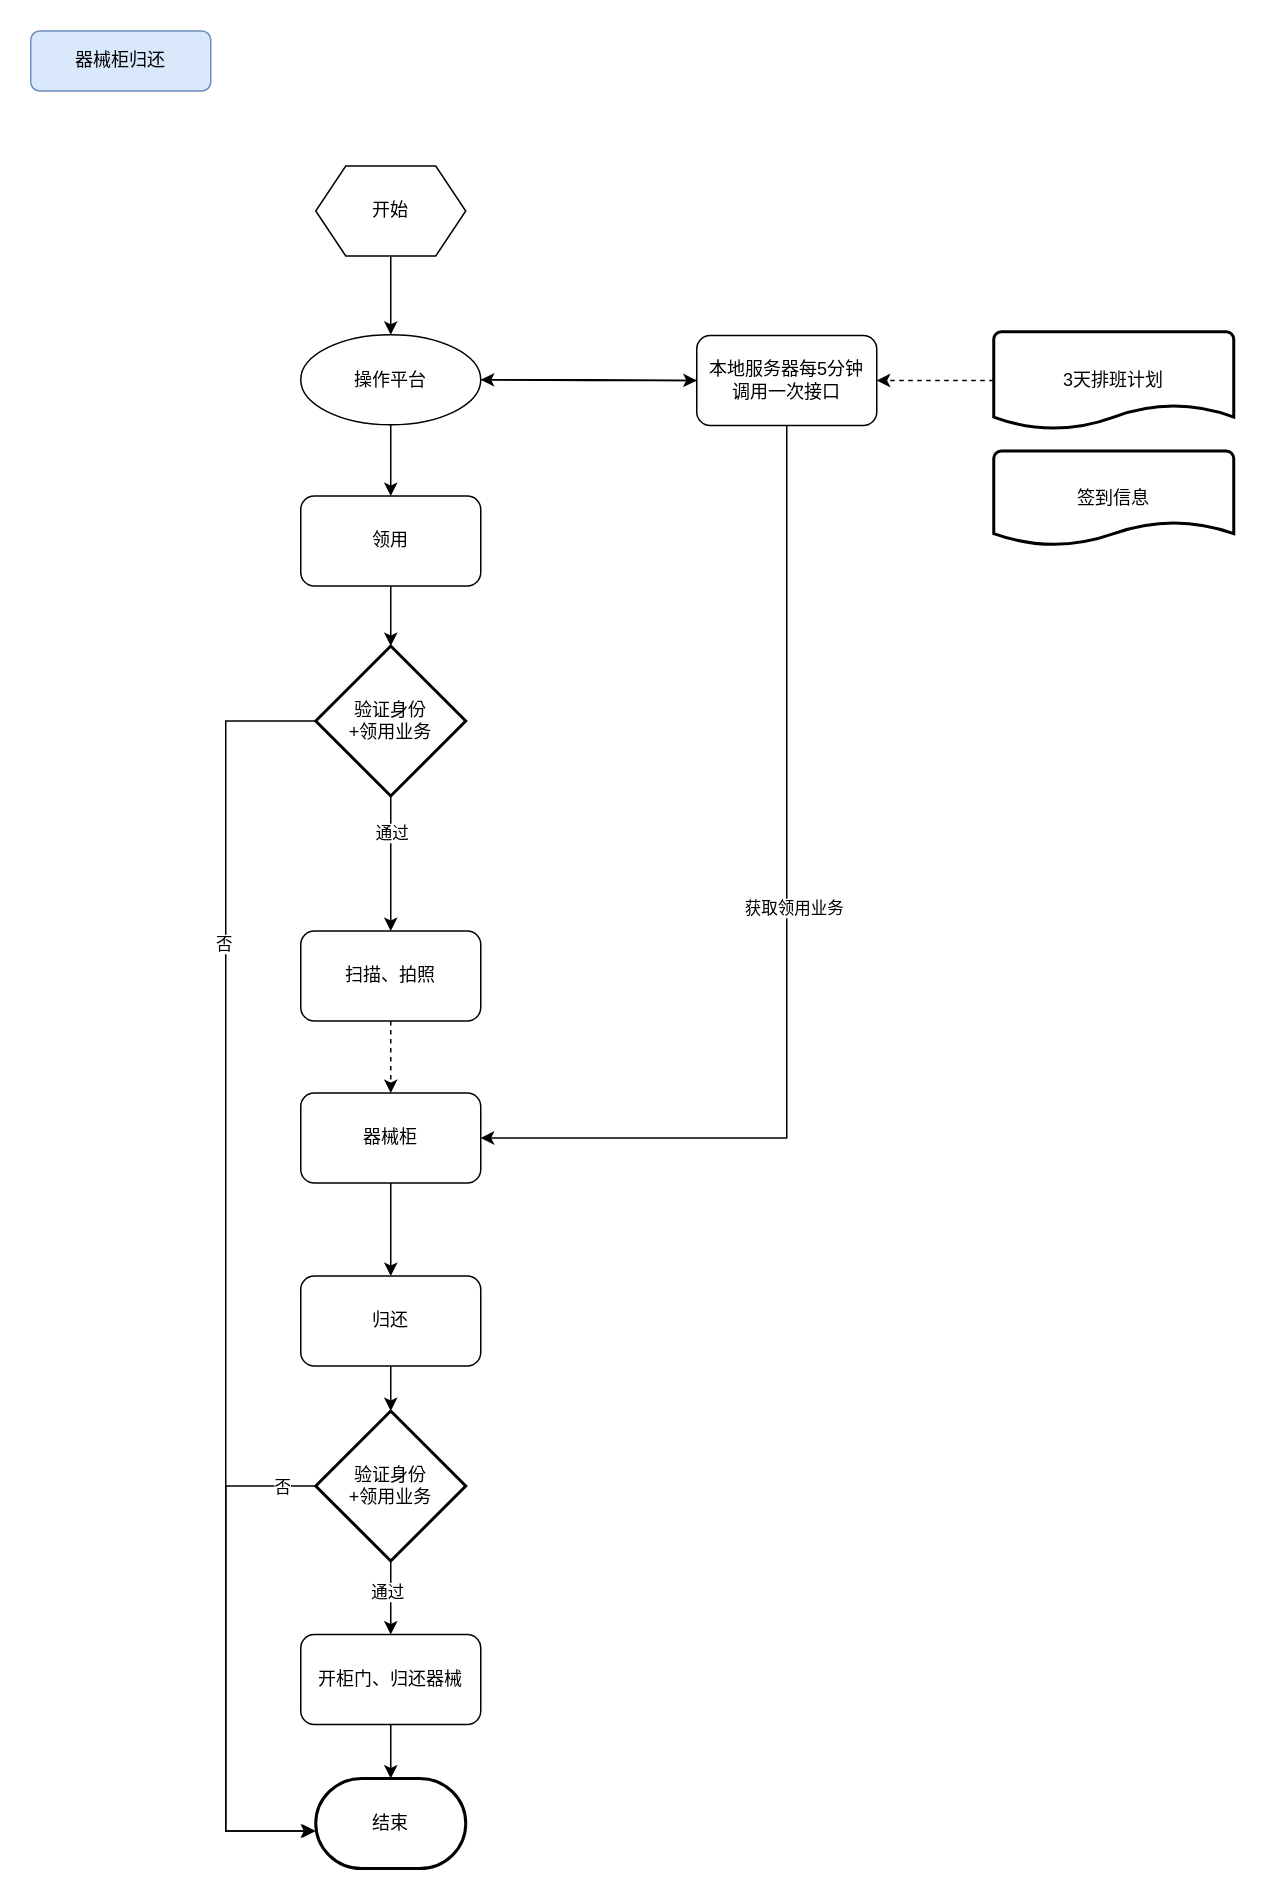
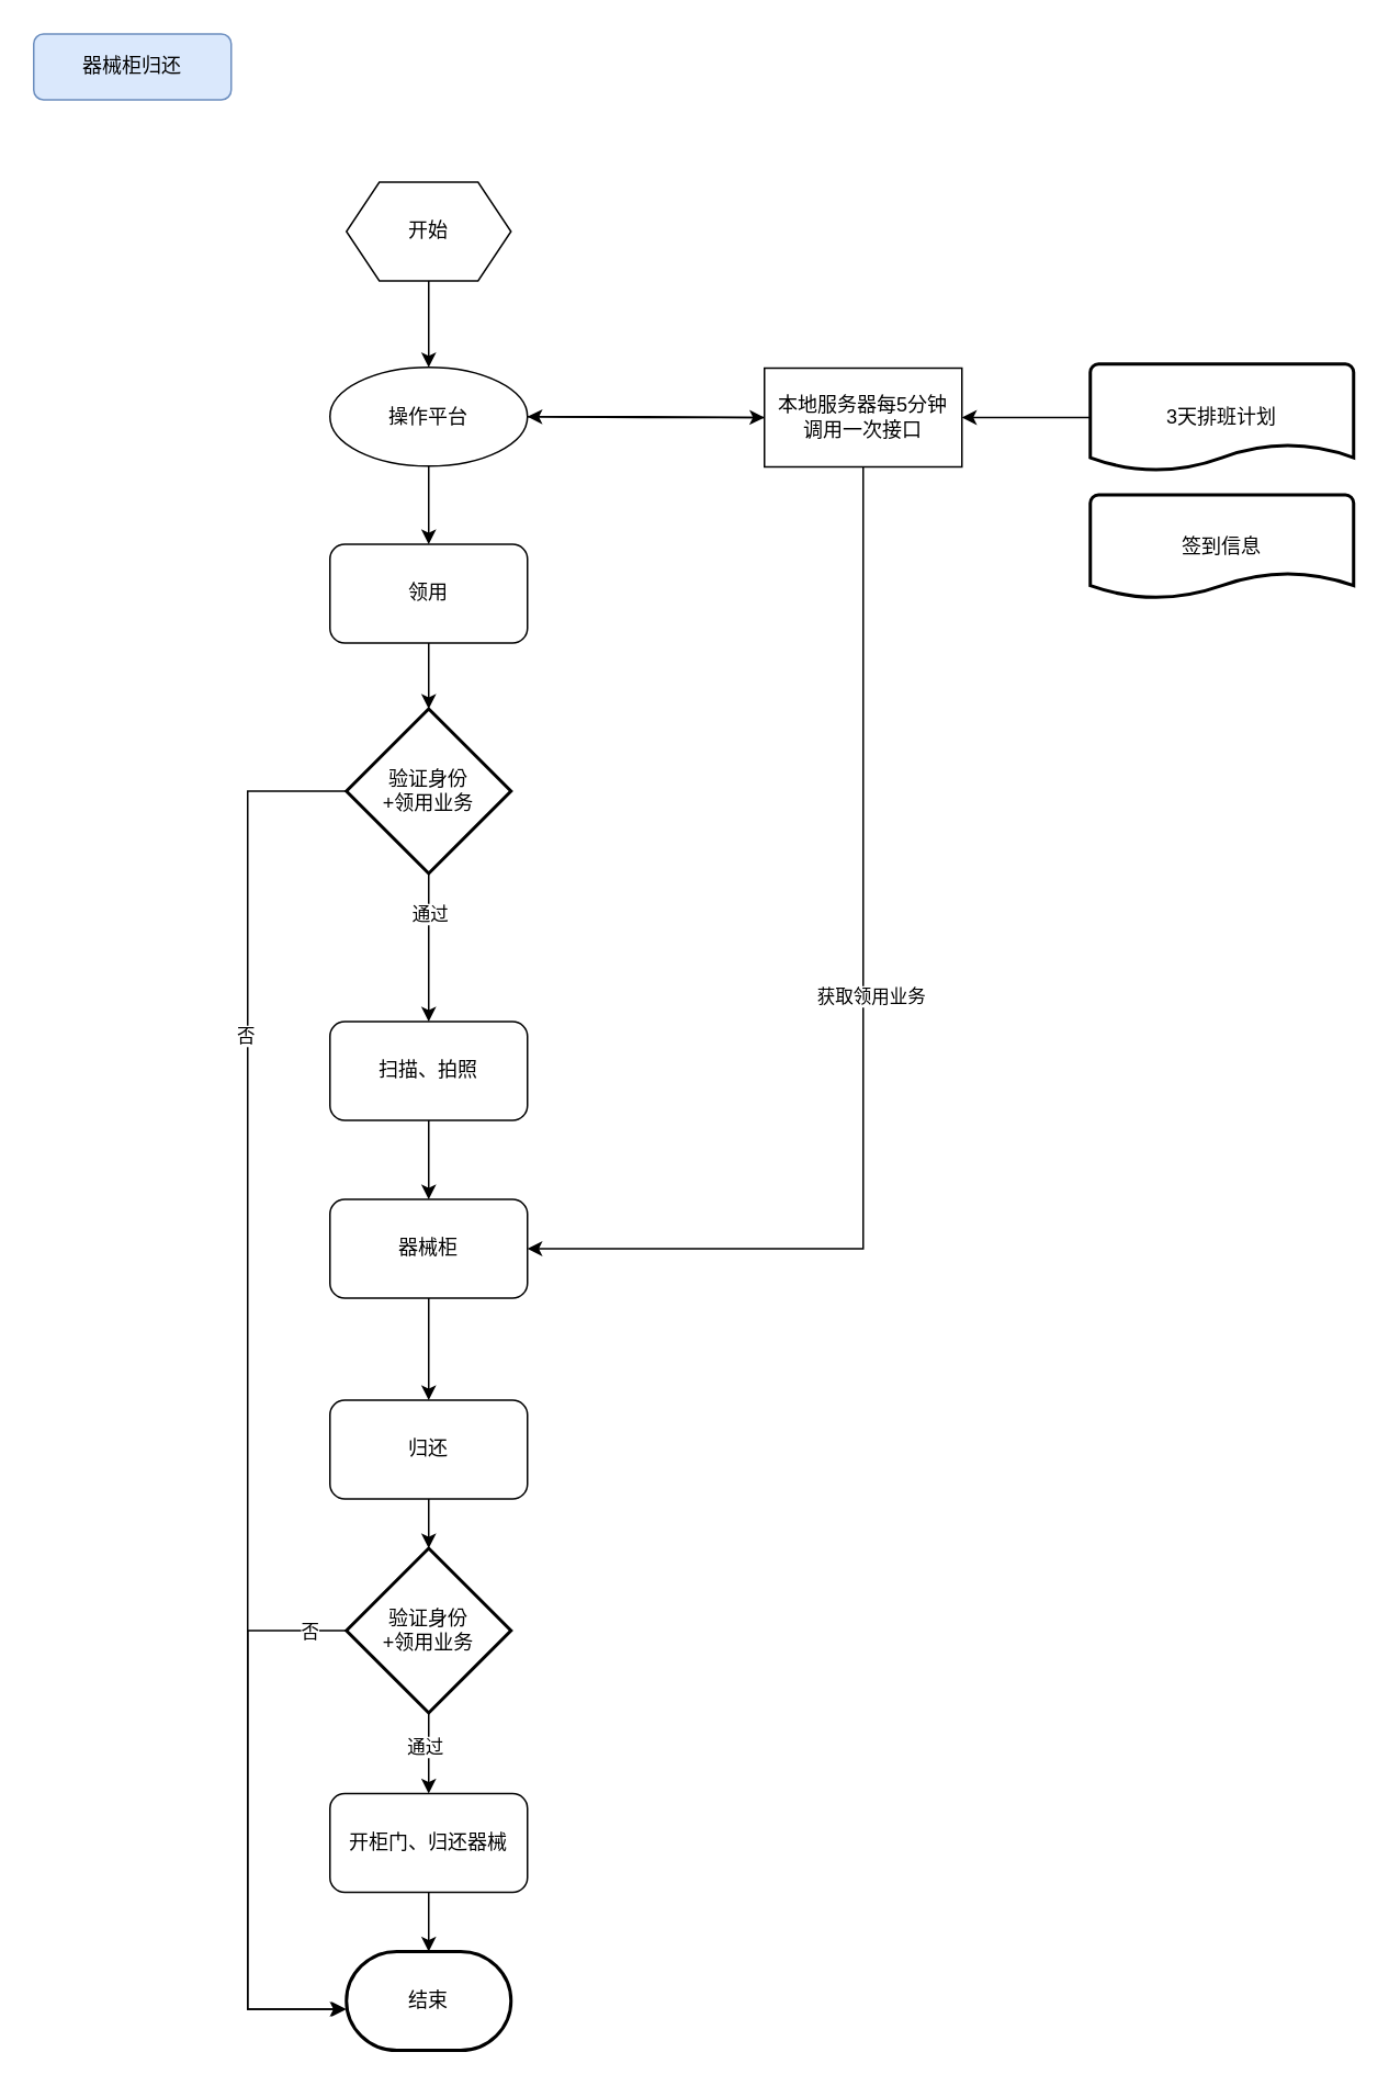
  <mxCell id="0" />
  <mxCell id="1" parent="0" />
  <mxCell id="2" value="器械柜归还" style="rounded=1;whiteSpace=wrap;html=1;fontSize=12;glass=0;strokeWidth=1;shadow=0;fillColor=#dae8fc;strokeColor=#6c8ebf;" vertex="1" parent="1"><mxGeometry y="20" width="120" height="40" as="geometry" x="20" /></mxCell>
  <mxCell id="3" value="" style="edgeStyle=orthogonalEdgeStyle;rounded=0;orthogonalLoop=1;jettySize=auto;html=1;" edge="1" parent="1" source="4" target="7"><mxGeometry relative="1" as="geometry" /></mxCell>
  <mxCell id="4" value="开始" style="shape=hexagon;perimeter=hexagonPerimeter2;whiteSpace=wrap;html=1;fixedSize=1;" vertex="1" parent="1"><mxGeometry x="210" y="110" width="100" height="60" as="geometry" /></mxCell>
  <mxCell id="5" style="edgeStyle=orthogonalEdgeStyle;rounded=0;orthogonalLoop=1;jettySize=auto;html=1;entryX=0;entryY=0.5;entryDx=0;entryDy=0;" edge="1" parent="1" source="7" target="11"><mxGeometry relative="1" as="geometry" /></mxCell>
  <mxCell id="6" style="edgeStyle=orthogonalEdgeStyle;rounded=0;orthogonalLoop=1;jettySize=auto;html=1;entryX=0.5;entryY=0;entryDx=0;entryDy=0;" edge="1" parent="1" source="7" target="20"><mxGeometry relative="1" as="geometry" /></mxCell>
  <mxCell id="7" value="操作平台" style="ellipse;whiteSpace=wrap;html=1;" vertex="1" parent="1"><mxGeometry x="200" y="222.5" width="120" height="60" as="geometry" /></mxCell>
  <mxCell id="8" style="edgeStyle=orthogonalEdgeStyle;rounded=0;orthogonalLoop=1;jettySize=auto;html=1;entryX=1;entryY=0.5;entryDx=0;entryDy=0;" edge="1" parent="1" source="11" target="7"><mxGeometry relative="1" as="geometry" /></mxCell>
  <mxCell id="9" style="edgeStyle=orthogonalEdgeStyle;rounded=0;orthogonalLoop=1;jettySize=auto;html=1;entryX=1;entryY=0.5;entryDx=0;entryDy=0;" edge="1" parent="1" source="11" target="26"><mxGeometry relative="1" as="geometry"><Array as="points"><mxPoint x="524" y="758" /></Array></mxGeometry></mxCell>
  <mxCell id="10" value="获取领用业务" style="edgeLabel;html=1;align=center;verticalAlign=middle;resizable=0;points=[];" vertex="1" connectable="0" parent="9"><mxGeometry x="-0.054" y="4" relative="1" as="geometry"><mxPoint as="offset" /></mxGeometry></mxCell>
- <mxCell id="11" value="本地服务器每5分钟&lt;br&gt;调用一次接口" style="rounded=1;whiteSpace=wrap;html=1;" vertex="1" parent="1"><mxGeometry x="464" y="223" width="120" height="60" as="geometry" /></mxCell>
- <mxCell id="12" style="edgeStyle=orthogonalEdgeStyle;rounded=0;orthogonalLoop=1;jettySize=auto;html=1;entryX=1;entryY=0.5;entryDx=0;entryDy=0;dashed=1;" edge="1" parent="1" source="13" target="11"><mxGeometry relative="1" as="geometry" /></mxCell>
+ <mxCell id="11" value="本地服务器每5分钟&lt;br&gt;调用一次接口" style="whiteSpace=wrap;html=1;rounded=0;" vertex="1" parent="1"><mxGeometry x="464" y="223" width="120" height="60" as="geometry" /></mxCell>
+ <mxCell id="12" style="edgeStyle=orthogonalEdgeStyle;rounded=0;orthogonalLoop=1;jettySize=auto;html=1;entryX=1;entryY=0.5;entryDx=0;entryDy=0;" edge="1" parent="1" source="13" target="11"><mxGeometry relative="1" as="geometry" /></mxCell>
  <mxCell id="13" value="3天排班计划" style="strokeWidth=2;html=1;shape=mxgraph.flowchart.document2;whiteSpace=wrap;size=0.25;verticalAlign=middle;align=center;" vertex="1" parent="1"><mxGeometry x="662" y="220.5" width="160" height="65" as="geometry" /></mxCell>
  <mxCell id="14" value="签到信息" style="strokeWidth=2;html=1;shape=mxgraph.flowchart.document2;whiteSpace=wrap;size=0.25;verticalAlign=middle;align=center;" vertex="1" parent="1"><mxGeometry x="662" y="300" width="160" height="63" as="geometry" /></mxCell>
  <mxCell id="15" style="edgeStyle=orthogonalEdgeStyle;rounded=0;orthogonalLoop=1;jettySize=auto;html=1;" edge="1" parent="1" source="17" target="22"><mxGeometry relative="1" as="geometry"><mxPoint x="260" y="570" as="targetPoint" /></mxGeometry></mxCell>
  <mxCell id="16" value="通过" style="edgeLabel;html=1;align=center;verticalAlign=middle;resizable=0;points=[];" vertex="1" connectable="0" parent="15"><mxGeometry x="-0.459" relative="1" as="geometry"><mxPoint as="offset" /></mxGeometry></mxCell>
  <mxCell id="17" value="验证身份&lt;br&gt;+领用业务" style="strokeWidth=2;html=1;shape=mxgraph.flowchart.decision;whiteSpace=wrap;" vertex="1" parent="1"><mxGeometry x="210" y="430" width="100" height="100" as="geometry" /></mxCell>
  <mxCell id="18" value="结束" style="strokeWidth=2;html=1;shape=mxgraph.flowchart.terminator;whiteSpace=wrap;" vertex="1" parent="1"><mxGeometry x="210" y="1185" width="100" height="60" as="geometry" /></mxCell>
  <mxCell id="19" style="edgeStyle=orthogonalEdgeStyle;rounded=0;orthogonalLoop=1;jettySize=auto;html=1;" edge="1" parent="1" source="20" target="17"><mxGeometry relative="1" as="geometry" /></mxCell>
  <mxCell id="20" value="领用" style="rounded=1;whiteSpace=wrap;html=1;" vertex="1" parent="1"><mxGeometry x="200" y="330" width="120" height="60" as="geometry" /></mxCell>
- <mxCell id="21" style="edgeStyle=orthogonalEdgeStyle;rounded=0;orthogonalLoop=1;jettySize=auto;html=1;entryX=0.5;entryY=0;entryDx=0;entryDy=0;dashed=1;" edge="1" parent="1" source="22" target="26"><mxGeometry relative="1" as="geometry" /></mxCell>
+ <mxCell id="21" style="edgeStyle=orthogonalEdgeStyle;rounded=0;orthogonalLoop=1;jettySize=auto;html=1;entryX=0.5;entryY=0;entryDx=0;entryDy=0;" edge="1" parent="1" source="22" target="26"><mxGeometry relative="1" as="geometry" /></mxCell>
  <mxCell id="22" value="扫描、拍照" style="rounded=1;whiteSpace=wrap;html=1;" vertex="1" parent="1"><mxGeometry x="200" y="620" width="120" height="60" as="geometry" /></mxCell>
  <mxCell id="23" value="开柜门、归还器械" style="rounded=1;whiteSpace=wrap;html=1;" vertex="1" parent="1"><mxGeometry x="200" y="1089" width="120" height="60" as="geometry" /></mxCell>
  <mxCell id="24" style="edgeStyle=orthogonalEdgeStyle;rounded=0;orthogonalLoop=1;jettySize=auto;html=1;entryX=0.5;entryY=0;entryDx=0;entryDy=0;entryPerimeter=0;" edge="1" parent="1" source="23" target="18"><mxGeometry relative="1" as="geometry" /></mxCell>
  <mxCell id="25" value="" style="edgeStyle=orthogonalEdgeStyle;rounded=0;orthogonalLoop=1;jettySize=auto;html=1;" edge="1" parent="1" source="26" target="30"><mxGeometry relative="1" as="geometry" /></mxCell>
  <mxCell id="26" value="器械柜" style="rounded=1;whiteSpace=wrap;html=1;" vertex="1" parent="1"><mxGeometry x="200" y="728" width="120" height="60" as="geometry" /></mxCell>
  <mxCell id="27" style="edgeStyle=orthogonalEdgeStyle;rounded=0;orthogonalLoop=1;jettySize=auto;html=1;" edge="1" parent="1" source="17"><mxGeometry relative="1" as="geometry"><mxPoint x="210" y="1220" as="targetPoint" /><Array as="points"><mxPoint x="150" y="480" /><mxPoint x="150" y="1220" /></Array></mxGeometry></mxCell>
  <mxCell id="28" value="否" style="edgeLabel;html=1;align=center;verticalAlign=middle;resizable=0;points=[];" vertex="1" connectable="0" parent="27"><mxGeometry x="-0.517" y="-2" relative="1" as="geometry"><mxPoint as="offset" /></mxGeometry></mxCell>
  <mxCell id="29" value="" style="edgeStyle=orthogonalEdgeStyle;rounded=0;orthogonalLoop=1;jettySize=auto;html=1;" edge="1" parent="1" source="30" target="35"><mxGeometry relative="1" as="geometry" /></mxCell>
  <mxCell id="30" value="归还" style="rounded=1;whiteSpace=wrap;html=1;" vertex="1" parent="1"><mxGeometry x="200" y="850" width="120" height="60" as="geometry" /></mxCell>
  <mxCell id="31" value="" style="edgeStyle=orthogonalEdgeStyle;rounded=0;orthogonalLoop=1;jettySize=auto;html=1;" edge="1" parent="1" source="35" target="23"><mxGeometry relative="1" as="geometry" /></mxCell>
  <mxCell id="32" value="通过" style="edgeLabel;html=1;align=center;verticalAlign=middle;resizable=0;points=[];" vertex="1" connectable="0" parent="31"><mxGeometry x="-0.197" y="-3" relative="1" as="geometry"><mxPoint as="offset" /></mxGeometry></mxCell>
  <mxCell id="33" style="edgeStyle=orthogonalEdgeStyle;rounded=0;orthogonalLoop=1;jettySize=auto;html=1;" edge="1" parent="1" source="35"><mxGeometry relative="1" as="geometry"><mxPoint x="209" y="1220" as="targetPoint" /><Array as="points"><mxPoint x="150" y="990" /><mxPoint x="150" y="1220" /><mxPoint x="209" y="1220" /></Array></mxGeometry></mxCell>
  <mxCell id="34" value="否" style="edgeLabel;html=1;align=center;verticalAlign=middle;resizable=0;points=[];" vertex="1" connectable="0" parent="33"><mxGeometry x="-0.866" relative="1" as="geometry"><mxPoint as="offset" /></mxGeometry></mxCell>
  <mxCell id="35" value="验证身份&lt;br&gt;+领用业务" style="strokeWidth=2;html=1;shape=mxgraph.flowchart.decision;whiteSpace=wrap;" vertex="1" parent="1"><mxGeometry x="210" y="940" width="100" height="100" as="geometry" /></mxCell>
